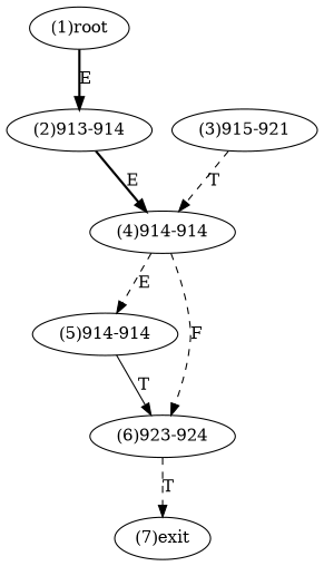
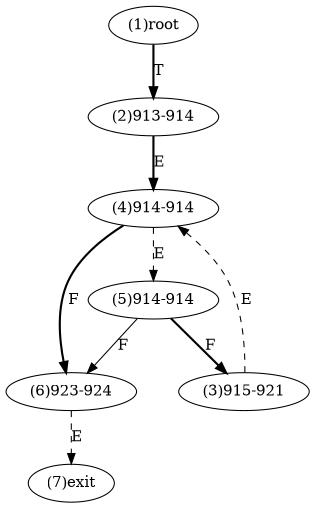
  digraph {
    edge [style=bold]
    n1 [label="(1)root"]
    n2 [label="(2)913-914"]
    n3 [label="(4)914-914"]
    n4 [label="(5)914-914"]
    n5 [label="(6)923-924"]
    n6 [label="(3)915-921"]
    n7 [label="(7)exit"]
-   n1 -> n2 [label=E]
+   n1 -> n2 [label=T]
    n2 -> n3 [label=E]
    n3 -> n4 [label=E style=dashed]
-   n3 -> n5 [label=F style=dashed]
-   n4 -> n5 [label=T style=solid]
-   n5 -> n7 [label=T style=dashed]
-   n6 -> n3 [label=T style=dashed]
+   n3 -> n5 [label=F]
+   n4 -> n5 [label=F style=solid]
+   n4 -> n6 [label=F]
+   n5 -> n7 [label=E style=dashed]
+   n6 -> n3 [label=E style=dashed]
  }
